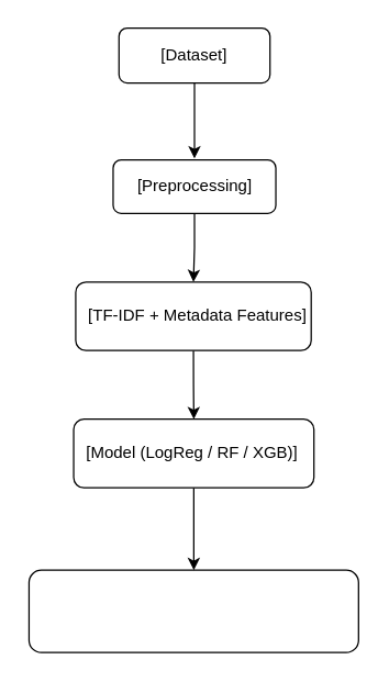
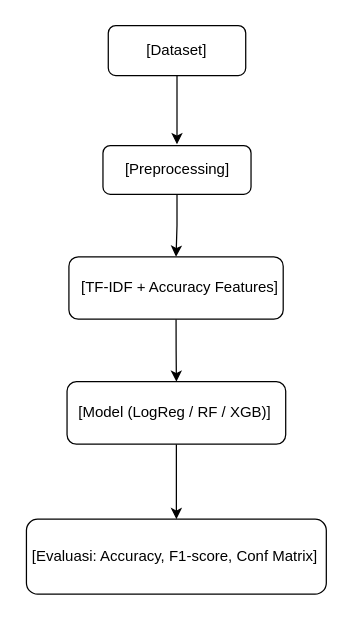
  <mxCell id="0" />
  <mxCell id="1" parent="0" />
  <mxCell id="2" value="" style="rounded=1;whiteSpace=wrap;html=1;" vertex="1" parent="1"><mxGeometry x="20.5" y="415" width="240" height="60" as="geometry" /></mxCell>
  <mxCell id="3" style="edgeStyle=orthogonalEdgeStyle;rounded=0;orthogonalLoop=1;jettySize=auto;html=1;exitX=0.5;exitY=1;exitDx=0;exitDy=0;entryX=0.5;entryY=0;entryDx=0;entryDy=0;" edge="1" parent="1" source="4" target="2"><mxGeometry relative="1" as="geometry" /></mxCell>
  <mxCell id="4" value="" style="rounded=1;whiteSpace=wrap;html=1;" vertex="1" parent="1"><mxGeometry x="53" y="305" width="175" height="50" as="geometry" /></mxCell>
  <mxCell id="5" style="edgeStyle=orthogonalEdgeStyle;rounded=0;orthogonalLoop=1;jettySize=auto;html=1;exitX=0.5;exitY=1;exitDx=0;exitDy=0;entryX=0.5;entryY=0;entryDx=0;entryDy=0;" edge="1" parent="1" source="6" target="11"><mxGeometry relative="1" as="geometry" /></mxCell>
  <mxCell id="6" value="" style="rounded=1;whiteSpace=wrap;html=1;" vertex="1" parent="1"><mxGeometry x="86" y="20" width="110" height="40" as="geometry" /></mxCell>
  <mxCell id="7" value="[&lt;span style=&quot;background-color: transparent; color: light-dark(rgb(0, 0, 0), rgb(255, 255, 255));&quot;&gt;Dataset]&lt;/span&gt;" style="text;html=1;align=center;verticalAlign=middle;whiteSpace=wrap;rounded=0;" vertex="1" parent="1"><mxGeometry x="111" y="25" width="60" height="30" as="geometry" /></mxCell>
+ <mxCell id="8" value="[Evaluasi: Accuracy, F1-score, Conf Matrix]" style="text;html=1;align=center;verticalAlign=middle;whiteSpace=wrap;rounded=0;" vertex="1" parent="1"><mxGeometry x="20.5" y="430" width="237" height="30" as="geometry" /></mxCell>
  <mxCell id="9" value="" style="rounded=1;whiteSpace=wrap;html=1;" vertex="1" parent="1"><mxGeometry x="81.75" y="116" width="118.5" height="39" as="geometry" /></mxCell>
  <mxCell id="10" style="edgeStyle=orthogonalEdgeStyle;rounded=0;orthogonalLoop=1;jettySize=auto;html=1;exitX=0.5;exitY=1;exitDx=0;exitDy=0;entryX=0.5;entryY=0;entryDx=0;entryDy=0;" edge="1" parent="1" source="11" target="13"><mxGeometry relative="1" as="geometry" /></mxCell>
  <mxCell id="11" value="[Preprocessing]" style="text;html=1;align=center;verticalAlign=middle;whiteSpace=wrap;rounded=0;" vertex="1" parent="1"><mxGeometry x="94.5" y="115" width="93" height="40" as="geometry" /></mxCell>
  <mxCell id="12" style="edgeStyle=orthogonalEdgeStyle;rounded=0;orthogonalLoop=1;jettySize=auto;html=1;exitX=0.5;exitY=1;exitDx=0;exitDy=0;entryX=0.5;entryY=0;entryDx=0;entryDy=0;" edge="1" parent="1" source="13" target="4"><mxGeometry relative="1" as="geometry" /></mxCell>
  <mxCell id="13" value="" style="rounded=1;whiteSpace=wrap;html=1;" vertex="1" parent="1"><mxGeometry x="54.5" y="205" width="171.5" height="50" as="geometry" /></mxCell>
- <mxCell id="14" value="[TF-IDF + Metadata Features]" style="text;html=1;align=center;verticalAlign=middle;whiteSpace=wrap;rounded=0;" vertex="1" parent="1"><mxGeometry x="54.5" y="215" width="177" height="30" as="geometry" /></mxCell>
+ <mxCell id="14" value="[TF-IDF + Accuracy Features]" style="text;html=1;align=center;verticalAlign=middle;whiteSpace=wrap;rounded=0;" vertex="1" parent="1"><mxGeometry x="54.5" y="215" width="177" height="30" as="geometry" /></mxCell>
  <mxCell id="15" value="[Model (LogReg / RF / XGB)]" style="text;html=1;align=center;verticalAlign=middle;whiteSpace=wrap;rounded=0;" vertex="1" parent="1"><mxGeometry x="51" y="315" width="177" height="30" as="geometry" /></mxCell>
